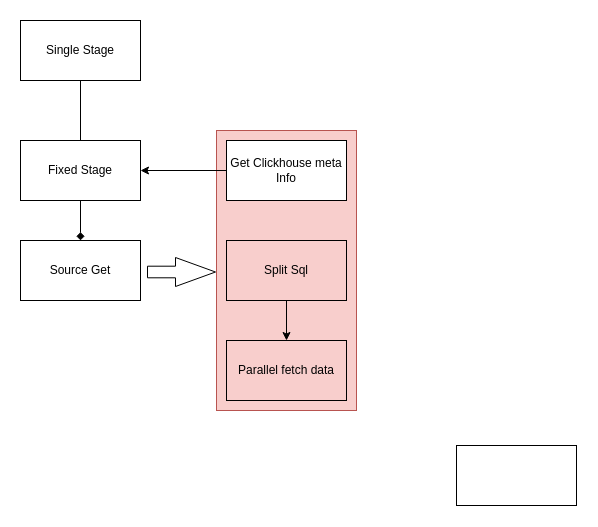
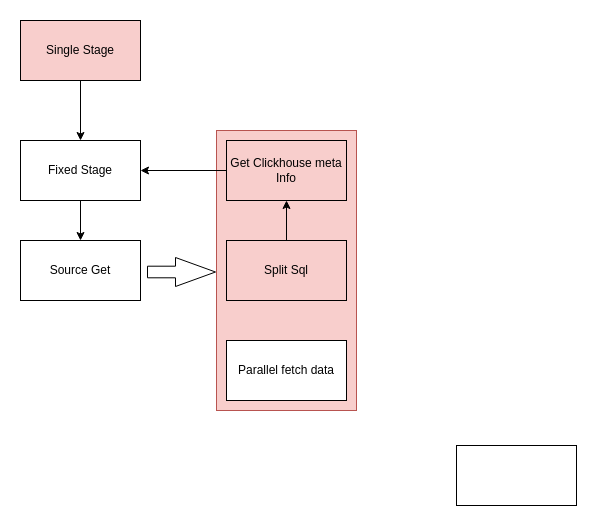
  <mxCell id="0" />
  <mxCell id="1" parent="0" />
  <mxCell id="2" value="" style="rounded=0;whiteSpace=wrap;html=1;fillColor=#f8cecc;strokeColor=#b85450;" vertex="1" parent="1"><mxGeometry x="216" y="130" width="140" height="280" as="geometry" /></mxCell>
- <mxCell id="3" value="" style="edgeStyle=orthogonalEdgeStyle;rounded=0;orthogonalLoop=1;jettySize=auto;html=1;endArrow=diamond;" edge="1" parent="1" source="4" target="5"><mxGeometry relative="1" as="geometry" /></mxCell>
+ <mxCell id="3" value="" style="edgeStyle=orthogonalEdgeStyle;rounded=0;orthogonalLoop=1;jettySize=auto;html=1;" edge="1" parent="1" source="4" target="5"><mxGeometry relative="1" as="geometry" /></mxCell>
  <mxCell id="4" value="Fixed Stage" style="rounded=0;whiteSpace=wrap;html=1;" vertex="1" parent="1"><mxGeometry x="20" y="140" width="120" height="60" as="geometry" /></mxCell>
  <mxCell id="5" value="Source Get" style="rounded=0;whiteSpace=wrap;html=1;" vertex="1" parent="1"><mxGeometry x="20" y="240" width="120" height="60" as="geometry" /></mxCell>
  <mxCell id="6" value="" style="edgeStyle=orthogonalEdgeStyle;rounded=0;orthogonalLoop=1;jettySize=auto;html=1;" edge="1" parent="1" source="7" target="4"><mxGeometry relative="1" as="geometry" /></mxCell>
- <mxCell id="7" value="Get Clickhouse meta Info" style="rounded=0;whiteSpace=wrap;html=1;" vertex="1" parent="1"><mxGeometry x="226" y="140" width="120" height="60" as="geometry" /></mxCell>
+ <mxCell id="7" value="Get Clickhouse meta Info" style="rounded=0;whiteSpace=wrap;html=1;fillColor=#f8cecc;" vertex="1" parent="1"><mxGeometry x="226" y="140" width="120" height="60" as="geometry" /></mxCell>
  <mxCell id="8" value="" style="rounded=0;whiteSpace=wrap;html=1;" vertex="1" parent="1"><mxGeometry x="456" y="445" width="120" height="60" as="geometry" /></mxCell>
- <mxCell id="9" value="" style="edgeStyle=orthogonalEdgeStyle;rounded=0;orthogonalLoop=1;jettySize=auto;html=1;endArrow=none;" edge="1" parent="1" source="10" target="4"><mxGeometry relative="1" as="geometry" /></mxCell>
- <mxCell id="10" value="Single Stage" style="rounded=0;whiteSpace=wrap;html=1;" vertex="1" parent="1"><mxGeometry x="20" y="20" width="120" height="60" as="geometry" /></mxCell>
- <mxCell id="11" value="" style="edgeStyle=orthogonalEdgeStyle;rounded=0;orthogonalLoop=1;jettySize=auto;html=1;" edge="1" parent="1" source="12" target="13"><mxGeometry relative="1" as="geometry" /></mxCell>
+ <mxCell id="9" value="" style="edgeStyle=orthogonalEdgeStyle;rounded=0;orthogonalLoop=1;jettySize=auto;html=1;" edge="1" parent="1" source="10" target="4"><mxGeometry relative="1" as="geometry" /></mxCell>
+ <mxCell id="10" value="Single Stage" style="rounded=0;whiteSpace=wrap;html=1;fillColor=#f8cecc;" vertex="1" parent="1"><mxGeometry x="20" y="20" width="120" height="60" as="geometry" /></mxCell>
+ <mxCell id="11" value="" style="edgeStyle=orthogonalEdgeStyle;rounded=0;orthogonalLoop=1;jettySize=auto;html=1;" edge="1" parent="1" source="12" target="7"><mxGeometry relative="1" as="geometry" /></mxCell>
  <mxCell id="12" value="Split Sql" style="rounded=0;whiteSpace=wrap;html=1;fillColor=#f8cecc;" vertex="1" parent="1"><mxGeometry x="226" y="240" width="120" height="60" as="geometry" /></mxCell>
- <mxCell id="13" value="Parallel fetch data" style="rounded=0;whiteSpace=wrap;html=1;fillColor=#f8cecc;" vertex="1" parent="1"><mxGeometry x="226" y="340" width="120" height="60" as="geometry" /></mxCell>
+ <mxCell id="13" value="Parallel fetch data" style="rounded=0;whiteSpace=wrap;html=1;" vertex="1" parent="1"><mxGeometry x="226" y="340" width="120" height="60" as="geometry" /></mxCell>
  <mxCell id="14" value="" style="html=1;shadow=0;dashed=0;align=center;verticalAlign=middle;shape=mxgraph.arrows2.arrow;dy=0.6;dx=40;notch=0;" vertex="1" parent="1"><mxGeometry x="147" y="257" width="68" height="29" as="geometry" /></mxCell>
